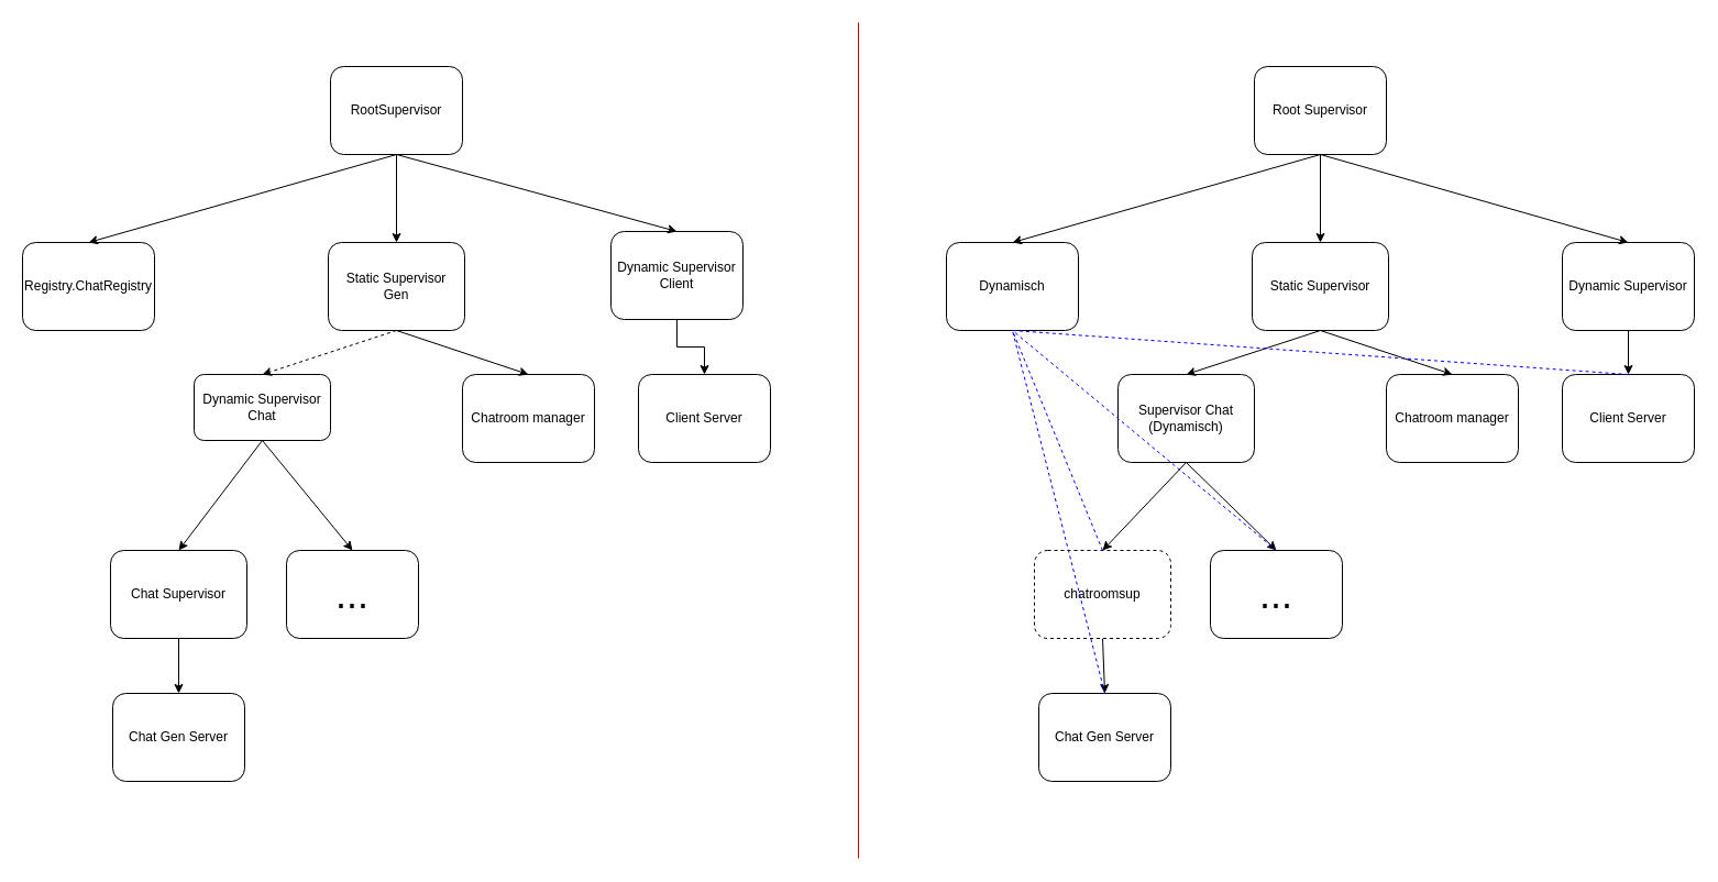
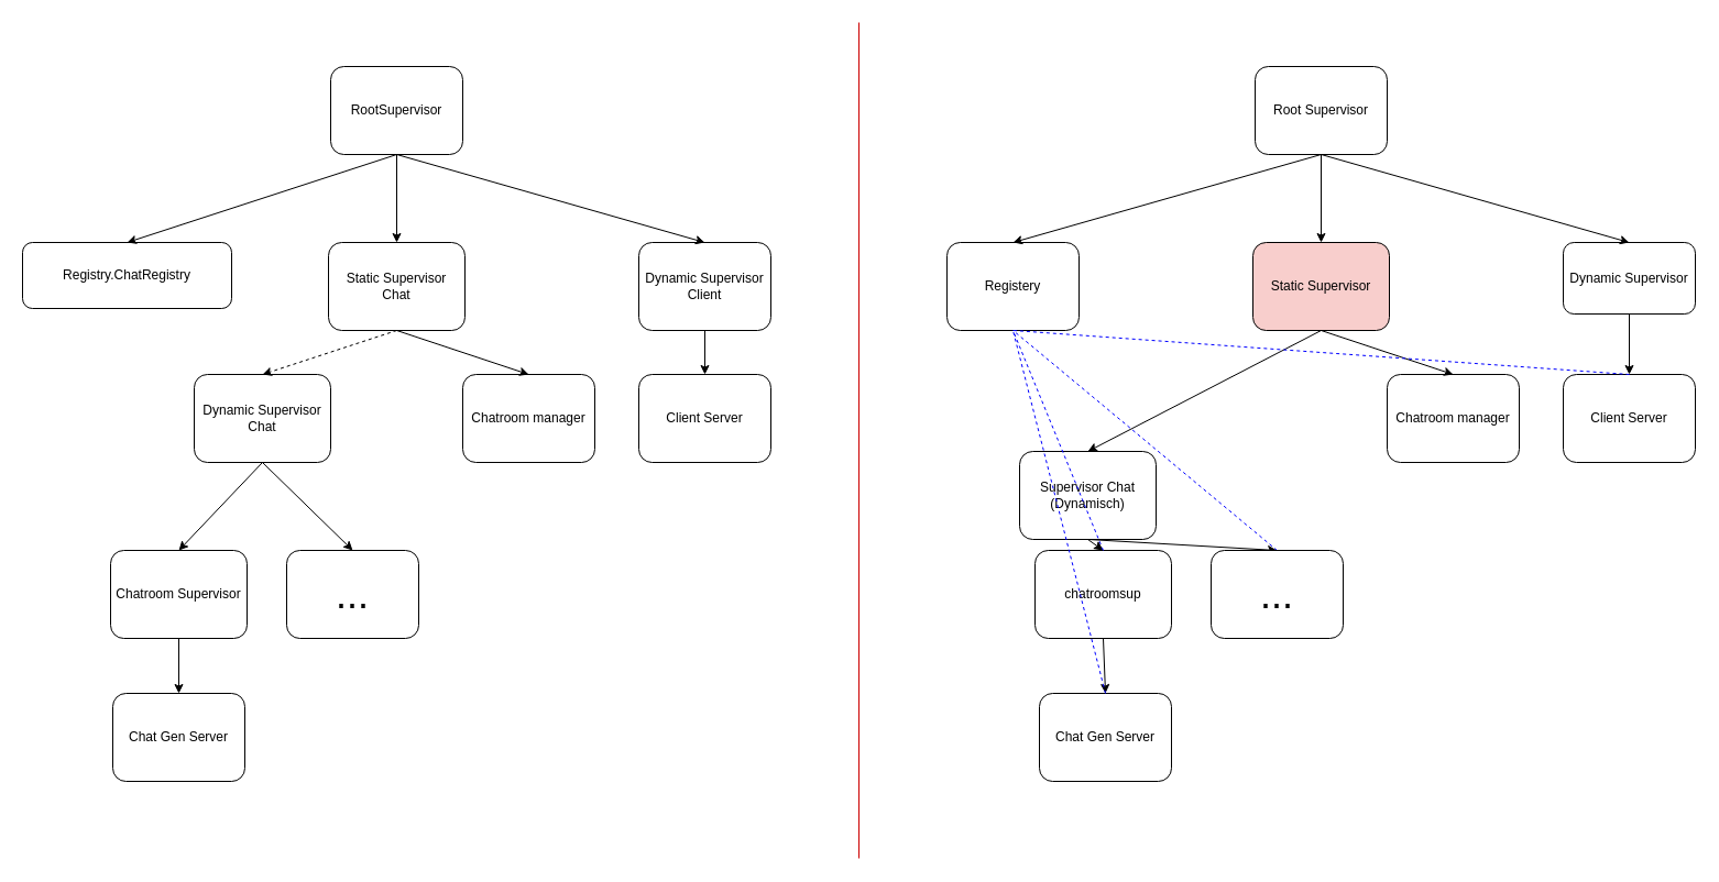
  <mxCell id="0" />
  <mxCell id="1" parent="0" />
  <mxCell id="2" value="RootSupervisor" style="rounded=1;whiteSpace=wrap;html=1;" parent="1" vertex="1"><mxGeometry x="300" y="60" width="120" height="80" as="geometry" /></mxCell>
- <mxCell id="3" value="Registry.ChatRegistry" style="rounded=1;whiteSpace=wrap;html=1;" parent="1" vertex="1"><mxGeometry x="20" y="220" width="120" height="80" as="geometry" /></mxCell>
+ <mxCell id="3" value="Registry.ChatRegistry" style="rounded=1;whiteSpace=wrap;html=1;" parent="1" vertex="1"><mxGeometry x="20" y="220" width="190" height="60" as="geometry" /></mxCell>
  <mxCell id="4" value="" style="endArrow=classic;html=1;entryX=0.5;entryY=0;entryDx=0;entryDy=0;exitX=0.5;exitY=1;exitDx=0;exitDy=0;" parent="1" source="2" target="3" edge="1"><mxGeometry width="50" height="50" relative="1" as="geometry"><mxPoint x="480" y="140" as="sourcePoint" /><mxPoint x="390" y="130" as="targetPoint" /></mxGeometry></mxCell>
  <mxCell id="5" value="" style="endArrow=classic;html=1;exitX=0.5;exitY=1;exitDx=0;exitDy=0;entryX=0.5;entryY=0;entryDx=0;entryDy=0;" parent="1" source="2" target="12" edge="1"><mxGeometry width="50" height="50" relative="1" as="geometry"><mxPoint x="520" y="240" as="sourcePoint" /><mxPoint x="584" y="170" as="targetPoint" /></mxGeometry></mxCell>
- <mxCell id="6" value="Dynamic Supervisor Chat" style="rounded=1;whiteSpace=wrap;html=1;" parent="1" vertex="1"><mxGeometry x="176" y="340" width="124" height="60" as="geometry" /></mxCell>
+ <mxCell id="6" value="Dynamic Supervisor Chat" style="rounded=1;whiteSpace=wrap;html=1;" parent="1" vertex="1"><mxGeometry x="176" y="340" width="124" height="80" as="geometry" /></mxCell>
  <mxCell id="7" value="Chat Gen Server" style="rounded=1;whiteSpace=wrap;html=1;" parent="1" vertex="1"><mxGeometry x="102" y="630" width="120" height="80" as="geometry" /></mxCell>
  <mxCell id="8" value="" style="endArrow=classic;html=1;entryX=0.5;entryY=0;entryDx=0;entryDy=0;exitX=0.5;exitY=1;exitDx=0;exitDy=0;" parent="1" source="9" target="7" edge="1"><mxGeometry width="50" height="50" relative="1" as="geometry"><mxPoint x="350" y="560" as="sourcePoint" /><mxPoint x="451.58" y="540" as="targetPoint" /></mxGeometry></mxCell>
- <mxCell id="9" value="Chat Supervisor" style="rounded=1;whiteSpace=wrap;html=1;" parent="1" vertex="1"><mxGeometry x="100" y="500" width="124" height="80" as="geometry" /></mxCell>
+ <mxCell id="9" value="Chatroom Supervisor" style="rounded=1;whiteSpace=wrap;html=1;" parent="1" vertex="1"><mxGeometry x="100" y="500" width="124" height="80" as="geometry" /></mxCell>
  <mxCell id="10" style="edgeStyle=orthogonalEdgeStyle;rounded=0;orthogonalLoop=1;jettySize=auto;html=1;exitX=0.5;exitY=1;exitDx=0;exitDy=0;" parent="1" source="13" target="11" edge="1"><mxGeometry relative="1" as="geometry" /></mxCell>
  <mxCell id="11" value="Client Server" style="rounded=1;whiteSpace=wrap;html=1;" parent="1" vertex="1"><mxGeometry x="580" y="340" width="120" height="80" as="geometry" /></mxCell>
- <mxCell id="12" value="Static Supervisor&lt;br&gt;Gen" style="rounded=1;whiteSpace=wrap;html=1;" parent="1" vertex="1"><mxGeometry x="298" y="220" width="124" height="80" as="geometry" /></mxCell>
- <mxCell id="13" value="Dynamic Supervisor&lt;br&gt;Client" style="rounded=1;whiteSpace=wrap;html=1;" parent="1" vertex="1"><mxGeometry x="555" y="210" width="120" height="80" as="geometry" /></mxCell>
+ <mxCell id="12" value="Static Supervisor&lt;br&gt;Chat" style="rounded=1;whiteSpace=wrap;html=1;" parent="1" vertex="1"><mxGeometry x="298" y="220" width="124" height="80" as="geometry" /></mxCell>
+ <mxCell id="13" value="Dynamic Supervisor&lt;br&gt;Client" style="rounded=1;whiteSpace=wrap;html=1;" parent="1" vertex="1"><mxGeometry x="580" y="220" width="120" height="80" as="geometry" /></mxCell>
  <mxCell id="14" value="" style="endArrow=classic;html=1;entryX=0.5;entryY=0;entryDx=0;entryDy=0;" parent="1" target="13" edge="1"><mxGeometry width="50" height="50" relative="1" as="geometry"><mxPoint x="360" y="140" as="sourcePoint" /><mxPoint x="370" y="230" as="targetPoint" /></mxGeometry></mxCell>
  <mxCell id="15" value="Chatroom manager" style="rounded=1;whiteSpace=wrap;html=1;" parent="1" vertex="1"><mxGeometry x="420" y="340" width="120" height="80" as="geometry" /></mxCell>
  <mxCell id="16" value="" style="endArrow=classic;html=1;entryX=0.5;entryY=0;entryDx=0;entryDy=0;exitX=0.5;exitY=1;exitDx=0;exitDy=0;" parent="1" source="6" target="9" edge="1"><mxGeometry width="50" height="50" relative="1" as="geometry"><mxPoint x="40" y="470" as="sourcePoint" /><mxPoint x="90" y="420" as="targetPoint" /></mxGeometry></mxCell>
  <mxCell id="17" value="" style="endArrow=classic;html=1;exitX=0.5;exitY=1;exitDx=0;exitDy=0;entryX=0.5;entryY=0;entryDx=0;entryDy=0;" parent="1" source="6" target="43" edge="1"><mxGeometry width="50" height="50" relative="1" as="geometry"><mxPoint x="290" y="520" as="sourcePoint" /><mxPoint x="310" y="450" as="targetPoint" /></mxGeometry></mxCell>
  <mxCell id="18" value="" style="endArrow=classic;html=1;exitX=0.5;exitY=1;exitDx=0;exitDy=0;entryX=0.5;entryY=0;entryDx=0;entryDy=0;dashed=1;" parent="1" source="12" target="6" edge="1"><mxGeometry width="50" height="50" relative="1" as="geometry"><mxPoint x="340" y="400" as="sourcePoint" /><mxPoint x="390" y="350" as="targetPoint" /></mxGeometry></mxCell>
  <mxCell id="19" value="" style="endArrow=classic;html=1;entryX=0.5;entryY=0;entryDx=0;entryDy=0;" parent="1" target="15" edge="1"><mxGeometry width="50" height="50" relative="1" as="geometry"><mxPoint x="360" y="300" as="sourcePoint" /><mxPoint x="380" y="400" as="targetPoint" /></mxGeometry></mxCell>
  <mxCell id="20" value="Root Supervisor" style="rounded=1;whiteSpace=wrap;html=1;" parent="1" vertex="1"><mxGeometry x="1140" y="60" width="120" height="80" as="geometry" /></mxCell>
- <mxCell id="21" value="Dynamisch" style="rounded=1;whiteSpace=wrap;html=1;" parent="1" vertex="1"><mxGeometry x="860" y="220" width="120" height="80" as="geometry" /></mxCell>
+ <mxCell id="21" value="Registery" style="rounded=1;whiteSpace=wrap;html=1;" parent="1" vertex="1"><mxGeometry x="860" y="220" width="120" height="80" as="geometry" /></mxCell>
  <mxCell id="22" value="" style="endArrow=classic;html=1;entryX=0.5;entryY=0;entryDx=0;entryDy=0;exitX=0.5;exitY=1;exitDx=0;exitDy=0;" parent="1" source="20" target="21" edge="1"><mxGeometry width="50" height="50" relative="1" as="geometry"><mxPoint x="1320" y="140" as="sourcePoint" /><mxPoint x="1230" y="130" as="targetPoint" /></mxGeometry></mxCell>
  <mxCell id="23" value="" style="endArrow=classic;html=1;exitX=0.5;exitY=1;exitDx=0;exitDy=0;entryX=0.5;entryY=0;entryDx=0;entryDy=0;" parent="1" source="20" target="30" edge="1"><mxGeometry width="50" height="50" relative="1" as="geometry"><mxPoint x="1360" y="240" as="sourcePoint" /><mxPoint x="1424" y="170" as="targetPoint" /></mxGeometry></mxCell>
- <mxCell id="24" value="Supervisor Chat&lt;br&gt;(Dynamisch)" style="rounded=1;whiteSpace=wrap;html=1;" parent="1" vertex="1"><mxGeometry x="1016" y="340" width="124" height="80" as="geometry" /></mxCell>
+ <mxCell id="24" value="Supervisor Chat&lt;br&gt;(Dynamisch)" style="rounded=1;whiteSpace=wrap;html=1;" parent="1" vertex="1"><mxGeometry x="926" y="410" width="124" height="80" as="geometry" /></mxCell>
  <mxCell id="25" value="Chat Gen Server" style="rounded=1;whiteSpace=wrap;html=1;" parent="1" vertex="1"><mxGeometry x="944" y="630" width="120" height="80" as="geometry" /></mxCell>
  <mxCell id="26" value="" style="endArrow=classic;html=1;entryX=0.5;entryY=0;entryDx=0;entryDy=0;exitX=0.5;exitY=1;exitDx=0;exitDy=0;" parent="1" source="27" target="25" edge="1"><mxGeometry width="50" height="50" relative="1" as="geometry"><mxPoint x="1190" y="560" as="sourcePoint" /><mxPoint x="1291.58" y="540" as="targetPoint" /></mxGeometry></mxCell>
- <mxCell id="27" value="chatroomsup" style="rounded=1;whiteSpace=wrap;html=1;dashed=1;" parent="1" vertex="1"><mxGeometry x="940" y="500" width="124" height="80" as="geometry" /></mxCell>
+ <mxCell id="27" value="chatroomsup" style="rounded=1;whiteSpace=wrap;html=1;" parent="1" vertex="1"><mxGeometry x="940" y="500" width="124" height="80" as="geometry" /></mxCell>
  <mxCell id="28" style="edgeStyle=orthogonalEdgeStyle;rounded=0;orthogonalLoop=1;jettySize=auto;html=1;exitX=0.5;exitY=1;exitDx=0;exitDy=0;" parent="1" source="31" target="29" edge="1"><mxGeometry relative="1" as="geometry" /></mxCell>
  <mxCell id="29" value="Client Server" style="rounded=1;whiteSpace=wrap;html=1;" parent="1" vertex="1"><mxGeometry x="1420" y="340" width="120" height="80" as="geometry" /></mxCell>
- <mxCell id="30" value="Static Supervisor" style="rounded=1;whiteSpace=wrap;html=1;" parent="1" vertex="1"><mxGeometry x="1138" y="220" width="124" height="80" as="geometry" /></mxCell>
- <mxCell id="31" value="Dynamic Supervisor" style="rounded=1;whiteSpace=wrap;html=1;" parent="1" vertex="1"><mxGeometry x="1420" y="220" width="120" height="80" as="geometry" /></mxCell>
+ <mxCell id="30" value="Static Supervisor" style="rounded=1;whiteSpace=wrap;html=1;fillColor=#f8cecc;" parent="1" vertex="1"><mxGeometry x="1138" y="220" width="124" height="80" as="geometry" /></mxCell>
+ <mxCell id="31" value="Dynamic Supervisor" style="rounded=1;whiteSpace=wrap;html=1;" parent="1" vertex="1"><mxGeometry x="1420" y="220" width="120" height="65" as="geometry" /></mxCell>
  <mxCell id="32" value="" style="endArrow=classic;html=1;entryX=0.5;entryY=0;entryDx=0;entryDy=0;" parent="1" target="31" edge="1"><mxGeometry width="50" height="50" relative="1" as="geometry"><mxPoint x="1200" y="140" as="sourcePoint" /><mxPoint x="1210" y="230" as="targetPoint" /></mxGeometry></mxCell>
  <mxCell id="33" value="Chatroom manager" style="rounded=1;whiteSpace=wrap;html=1;" parent="1" vertex="1"><mxGeometry x="1260" y="340" width="120" height="80" as="geometry" /></mxCell>
  <mxCell id="34" value="" style="endArrow=classic;html=1;entryX=0.5;entryY=0;entryDx=0;entryDy=0;exitX=0.5;exitY=1;exitDx=0;exitDy=0;" parent="1" source="24" target="27" edge="1"><mxGeometry width="50" height="50" relative="1" as="geometry"><mxPoint x="880" y="470" as="sourcePoint" /><mxPoint x="930" y="420" as="targetPoint" /></mxGeometry></mxCell>
  <mxCell id="35" value="" style="endArrow=classic;html=1;entryX=0.5;entryY=0;entryDx=0;entryDy=0;exitX=0.5;exitY=1;exitDx=0;exitDy=0;" parent="1" source="24" edge="1"><mxGeometry width="50" height="50" relative="1" as="geometry"><mxPoint x="1130" y="520" as="sourcePoint" /><mxPoint x="1160" y="500" as="targetPoint" /></mxGeometry></mxCell>
  <mxCell id="36" value="" style="endArrow=classic;html=1;exitX=0.5;exitY=1;exitDx=0;exitDy=0;entryX=0.5;entryY=0;entryDx=0;entryDy=0;" parent="1" source="30" target="24" edge="1"><mxGeometry width="50" height="50" relative="1" as="geometry"><mxPoint x="1180" y="400" as="sourcePoint" /><mxPoint x="1230" y="350" as="targetPoint" /></mxGeometry></mxCell>
  <mxCell id="37" value="" style="endArrow=classic;html=1;entryX=0.5;entryY=0;entryDx=0;entryDy=0;" parent="1" target="33" edge="1"><mxGeometry width="50" height="50" relative="1" as="geometry"><mxPoint x="1200" y="300" as="sourcePoint" /><mxPoint x="1220" y="400" as="targetPoint" /></mxGeometry></mxCell>
  <mxCell id="38" value="" style="endArrow=none;dashed=1;html=1;exitX=0.5;exitY=0;exitDx=0;exitDy=0;entryX=0.5;entryY=1;entryDx=0;entryDy=0;strokeColor=#0000FF;fillColor=#3333FF;" parent="1" source="27" target="21" edge="1"><mxGeometry width="50" height="50" relative="1" as="geometry"><mxPoint x="870" y="410" as="sourcePoint" /><mxPoint x="920" y="360" as="targetPoint" /></mxGeometry></mxCell>
  <mxCell id="39" value="" style="endArrow=none;dashed=1;html=1;exitX=0.5;exitY=0;exitDx=0;exitDy=0;entryX=0.5;entryY=1;entryDx=0;entryDy=0;strokeColor=#0000FF;fillColor=#3333FF;" parent="1" source="25" target="21" edge="1"><mxGeometry width="50" height="50" relative="1" as="geometry"><mxPoint x="1022" y="520" as="sourcePoint" /><mxPoint x="940" y="320" as="targetPoint" /></mxGeometry></mxCell>
  <mxCell id="40" value="" style="endArrow=none;dashed=1;html=1;exitX=0.5;exitY=0;exitDx=0;exitDy=0;entryX=0.5;entryY=1;entryDx=0;entryDy=0;strokeColor=#0000FF;fillColor=#3333FF;" parent="1" target="21" edge="1"><mxGeometry width="50" height="50" relative="1" as="geometry"><mxPoint x="1160" y="500" as="sourcePoint" /><mxPoint x="930" y="310" as="targetPoint" /></mxGeometry></mxCell>
  <mxCell id="41" value="" style="endArrow=none;html=1;strokeColor=#CC0000;fillColor=#3333FF;" parent="1" edge="1"><mxGeometry width="50" height="50" relative="1" as="geometry"><mxPoint x="780" y="780" as="sourcePoint" /><mxPoint x="780" as="targetPoint" y="20" /></mxGeometry></mxCell>
  <mxCell id="42" value="" style="endArrow=none;dashed=1;html=1;exitX=0.5;exitY=0;exitDx=0;exitDy=0;entryX=0.5;entryY=1;entryDx=0;entryDy=0;strokeColor=#0000FF;fillColor=#3333FF;" parent="1" source="29" target="21" edge="1"><mxGeometry width="50" height="50" relative="1" as="geometry"><mxPoint x="1190" y="530" as="sourcePoint" /><mxPoint x="950" y="330" as="targetPoint" /></mxGeometry></mxCell>
  <mxCell id="43" value="&lt;font style=&quot;font-size: 36px&quot;&gt;...&lt;/font&gt;" style="rounded=1;whiteSpace=wrap;html=1;" parent="1" vertex="1"><mxGeometry x="260" y="500" width="120" height="80" as="geometry" /></mxCell>
  <mxCell id="44" value="&lt;font style=&quot;font-size: 36px&quot;&gt;...&lt;/font&gt;" style="rounded=1;whiteSpace=wrap;html=1;" parent="1" vertex="1"><mxGeometry x="1100" y="500" width="120" height="80" as="geometry" /></mxCell>
